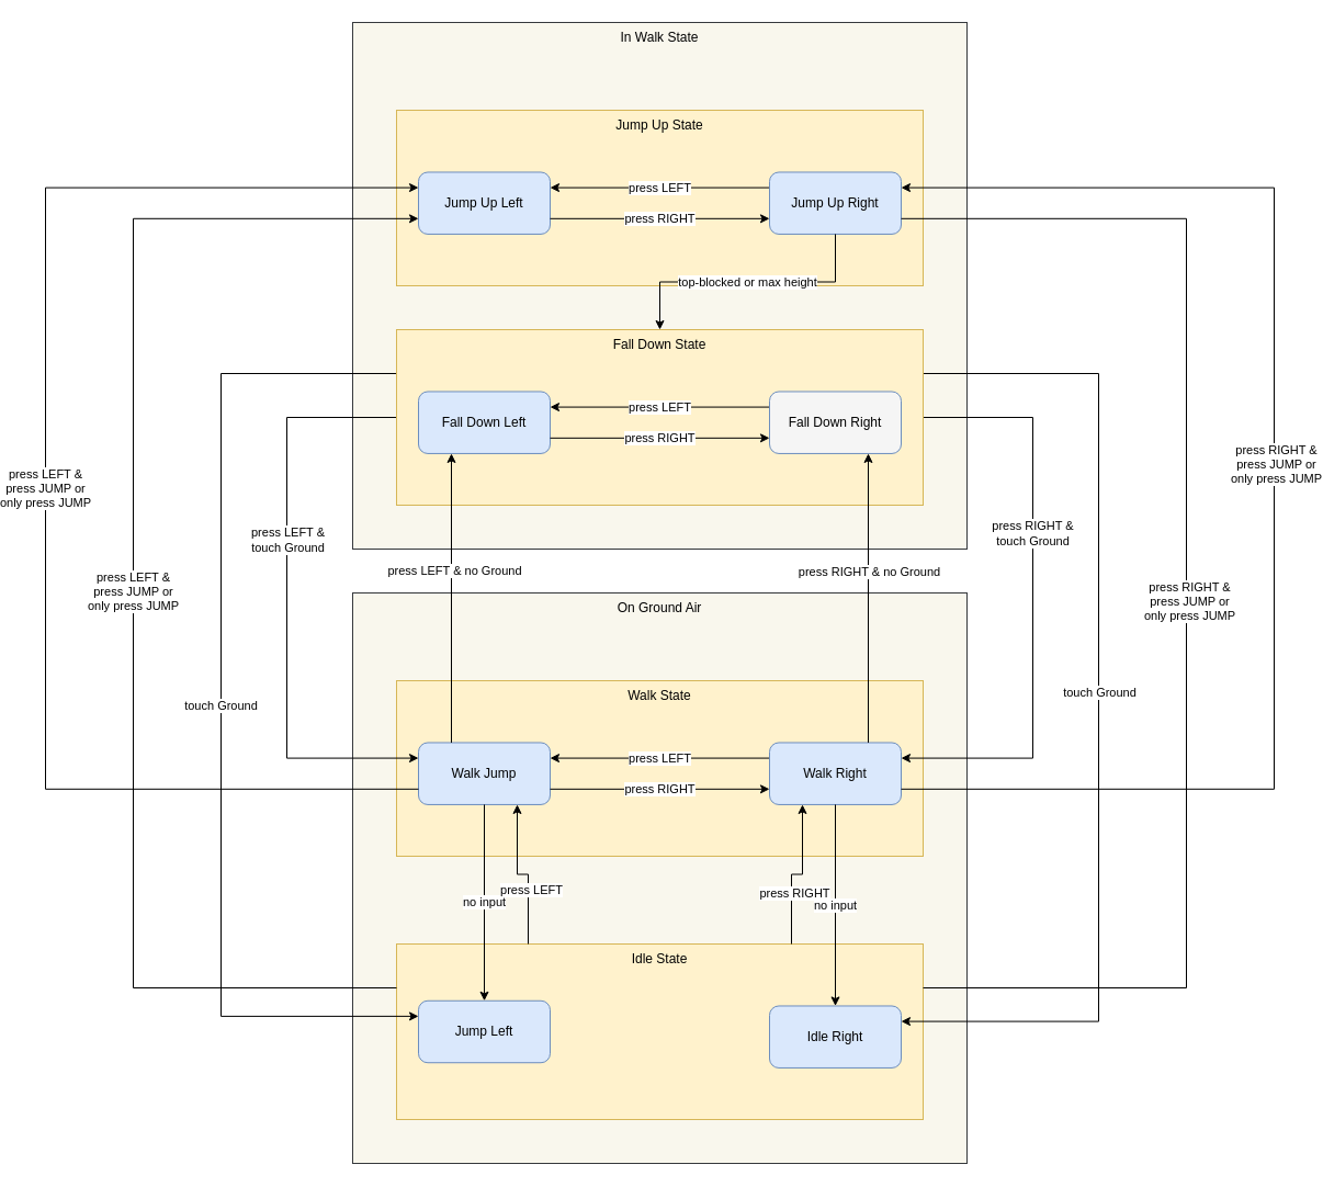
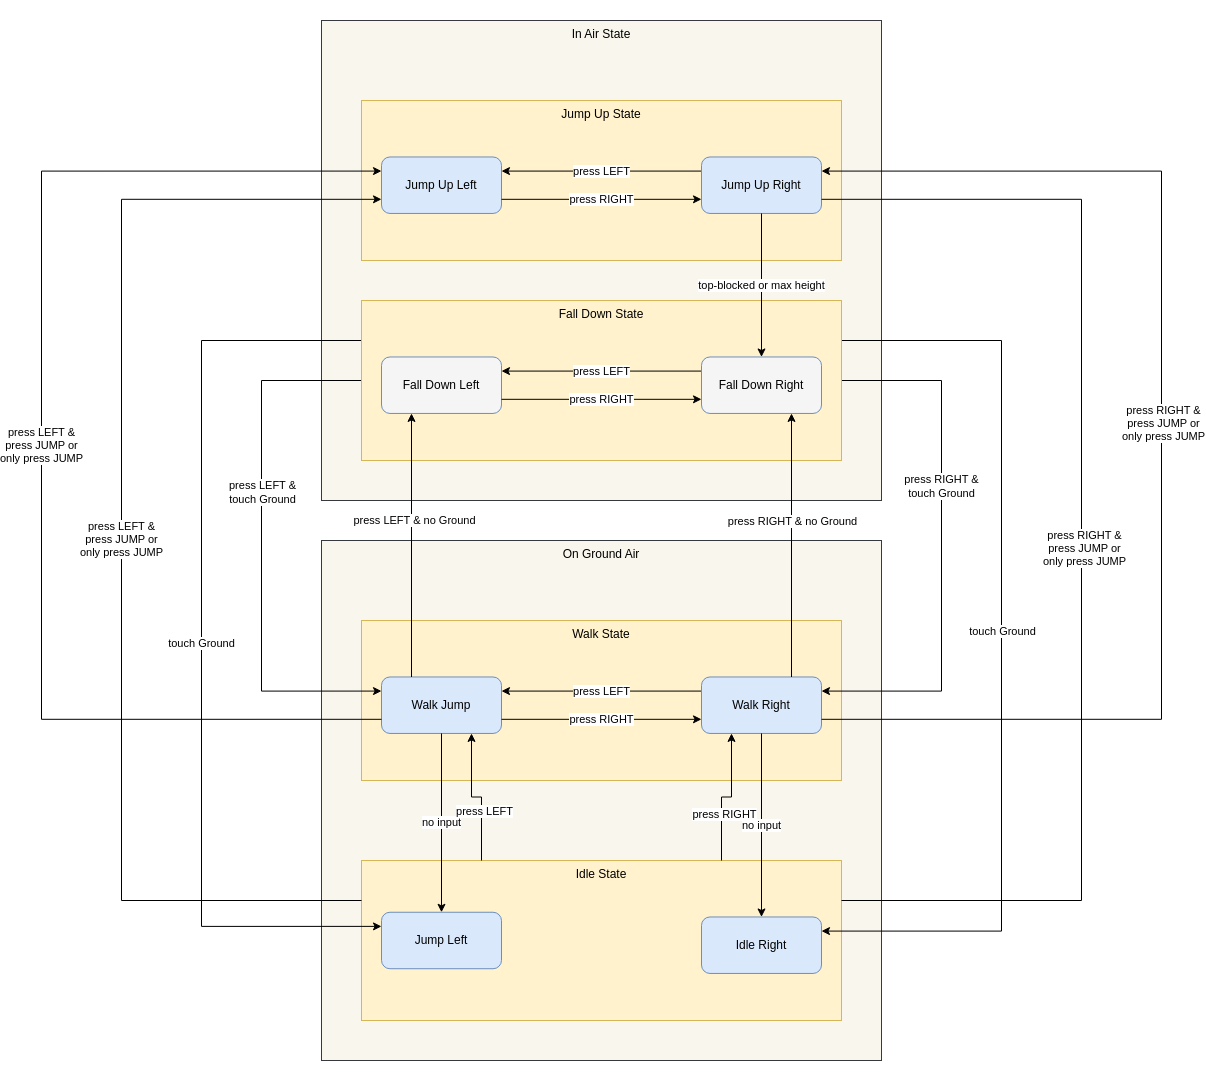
  <mxCell id="0" />
  <mxCell id="1" parent="0" />
- <mxCell id="2" value="In Walk State" style="rounded=0;whiteSpace=wrap;html=1;fillColor=#f9f7ed;strokeColor=#36393d;verticalAlign=top;" vertex="1" parent="1"><mxGeometry x="300" y="20" width="560" height="480" as="geometry" /></mxCell>
+ <mxCell id="2" value="In Air State" style="rounded=0;whiteSpace=wrap;html=1;fillColor=#f9f7ed;strokeColor=#36393d;verticalAlign=top;" vertex="1" parent="1"><mxGeometry x="300" y="20" width="560" height="480" as="geometry" /></mxCell>
  <mxCell id="3" value="On Ground Air" style="rounded=0;whiteSpace=wrap;html=1;fillColor=#f9f7ed;strokeColor=#36393d;verticalAlign=top;" vertex="1" parent="1"><mxGeometry x="300" y="540" width="560" height="520" as="geometry" /></mxCell>
  <mxCell id="4" value="" style="group" vertex="1" connectable="0" parent="1"><mxGeometry x="340" y="860" width="480" height="160" as="geometry" /></mxCell>
  <mxCell id="5" value="Idle State" style="rounded=0;whiteSpace=wrap;html=1;fillColor=#fff2cc;strokeColor=#d6b656;verticalAlign=top;" vertex="1" parent="4"><mxGeometry width="480" height="160" as="geometry" /></mxCell>
  <mxCell id="6" value="Jump Left" style="rounded=1;whiteSpace=wrap;html=1;fillColor=#dae8fc;strokeColor=#6c8ebf;" vertex="1" parent="4"><mxGeometry x="20" y="51.765" width="120" height="56.471" as="geometry" /></mxCell>
  <mxCell id="7" value="Idle Right" style="rounded=1;whiteSpace=wrap;html=1;fillColor=#dae8fc;strokeColor=#6c8ebf;" vertex="1" parent="4"><mxGeometry x="340" y="56.471" width="120" height="56.471" as="geometry" /></mxCell>
  <mxCell id="8" value="" style="group" vertex="1" connectable="0" parent="1"><mxGeometry x="340" y="620" width="480" height="160" as="geometry" /></mxCell>
  <mxCell id="9" value="Walk State" style="rounded=0;whiteSpace=wrap;html=1;fillColor=#fff2cc;strokeColor=#d6b656;verticalAlign=top;" vertex="1" parent="8"><mxGeometry width="480" height="160" as="geometry" /></mxCell>
  <mxCell id="10" value="Walk Jump" style="rounded=1;whiteSpace=wrap;html=1;fillColor=#dae8fc;strokeColor=#6c8ebf;" vertex="1" parent="8"><mxGeometry x="20" y="56.471" width="120" height="56.471" as="geometry" /></mxCell>
  <mxCell id="11" value="press LEFT" style="edgeStyle=orthogonalEdgeStyle;rounded=0;orthogonalLoop=1;jettySize=auto;html=1;exitX=0;exitY=0.25;exitDx=0;exitDy=0;entryX=1;entryY=0.25;entryDx=0;entryDy=0;" edge="1" parent="8" source="12" target="10"><mxGeometry relative="1" as="geometry" /></mxCell>
  <mxCell id="12" value="Walk Right" style="rounded=1;whiteSpace=wrap;html=1;fillColor=#dae8fc;strokeColor=#6c8ebf;" vertex="1" parent="8"><mxGeometry x="340" y="56.471" width="120" height="56.471" as="geometry" /></mxCell>
  <mxCell id="13" value="press RIGHT" style="edgeStyle=orthogonalEdgeStyle;rounded=0;orthogonalLoop=1;jettySize=auto;html=1;exitX=1;exitY=0.75;exitDx=0;exitDy=0;entryX=0;entryY=0.75;entryDx=0;entryDy=0;" edge="1" parent="8" source="10" target="12"><mxGeometry relative="1" as="geometry" /></mxCell>
  <mxCell id="14" value="no input" style="edgeStyle=orthogonalEdgeStyle;rounded=0;orthogonalLoop=1;jettySize=auto;html=1;exitX=0.5;exitY=1;exitDx=0;exitDy=0;entryX=0.5;entryY=0;entryDx=0;entryDy=0;" edge="1" parent="1" source="10" target="6"><mxGeometry relative="1" as="geometry" /></mxCell>
  <mxCell id="15" value="no input" style="edgeStyle=orthogonalEdgeStyle;rounded=0;orthogonalLoop=1;jettySize=auto;html=1;exitX=0.5;exitY=1;exitDx=0;exitDy=0;entryX=0.5;entryY=0;entryDx=0;entryDy=0;" edge="1" parent="1" source="12" target="7"><mxGeometry relative="1" as="geometry" /></mxCell>
  <mxCell id="16" style="edgeStyle=orthogonalEdgeStyle;rounded=0;orthogonalLoop=1;jettySize=auto;html=1;exitX=0.25;exitY=0;exitDx=0;exitDy=0;entryX=0.75;entryY=1;entryDx=0;entryDy=0;strokeColor=default;" edge="1" parent="1" source="5" target="10"><mxGeometry relative="1" as="geometry" /></mxCell>
  <mxCell id="17" value="press LEFT" style="edgeLabel;html=1;align=center;verticalAlign=middle;resizable=0;points=[];" vertex="1" connectable="0" parent="16"><mxGeometry x="-0.258" y="-2" relative="1" as="geometry"><mxPoint y="1" as="offset" /></mxGeometry></mxCell>
  <mxCell id="18" style="edgeStyle=orthogonalEdgeStyle;rounded=0;orthogonalLoop=1;jettySize=auto;html=1;exitX=0.75;exitY=0;exitDx=0;exitDy=0;entryX=0.25;entryY=1;entryDx=0;entryDy=0;strokeColor=default;" edge="1" parent="1" source="5" target="12"><mxGeometry relative="1" as="geometry" /></mxCell>
  <mxCell id="19" value="press RIGHT" style="edgeLabel;html=1;align=center;verticalAlign=middle;resizable=0;points=[];" vertex="1" connectable="0" parent="18"><mxGeometry x="-0.3" y="-2" relative="1" as="geometry"><mxPoint y="1" as="offset" /></mxGeometry></mxCell>
  <mxCell id="20" value="" style="group" vertex="1" connectable="0" parent="1"><mxGeometry x="340" y="100" width="480" height="160" as="geometry" /></mxCell>
  <mxCell id="21" value="Jump Up State" style="rounded=0;whiteSpace=wrap;html=1;fillColor=#fff2cc;strokeColor=#d6b656;verticalAlign=top;" vertex="1" parent="20"><mxGeometry width="480" height="160" as="geometry" /></mxCell>
  <mxCell id="22" value="Jump Up Left" style="rounded=1;whiteSpace=wrap;html=1;fillColor=#dae8fc;strokeColor=#6c8ebf;" vertex="1" parent="20"><mxGeometry x="20" y="56.471" width="120" height="56.471" as="geometry" /></mxCell>
  <mxCell id="23" value="press LEFT" style="edgeStyle=orthogonalEdgeStyle;rounded=0;orthogonalLoop=1;jettySize=auto;html=1;exitX=0;exitY=0.25;exitDx=0;exitDy=0;entryX=1;entryY=0.25;entryDx=0;entryDy=0;" edge="1" parent="20" source="24" target="22"><mxGeometry relative="1" as="geometry" /></mxCell>
  <mxCell id="24" value="Jump Up Right" style="rounded=1;whiteSpace=wrap;html=1;fillColor=#dae8fc;strokeColor=#6c8ebf;" vertex="1" parent="20"><mxGeometry x="340" y="56.471" width="120" height="56.471" as="geometry" /></mxCell>
  <mxCell id="25" value="press RIGHT" style="edgeStyle=orthogonalEdgeStyle;rounded=0;orthogonalLoop=1;jettySize=auto;html=1;exitX=1;exitY=0.75;exitDx=0;exitDy=0;entryX=0;entryY=0.75;entryDx=0;entryDy=0;" edge="1" parent="20" source="22" target="24"><mxGeometry relative="1" as="geometry" /></mxCell>
  <mxCell id="26" value="touch Ground" style="edgeStyle=orthogonalEdgeStyle;rounded=0;orthogonalLoop=1;jettySize=auto;html=1;exitX=0;exitY=0.25;exitDx=0;exitDy=0;entryX=0;entryY=0.25;entryDx=0;entryDy=0;" edge="1" parent="1" source="39" target="6"><mxGeometry relative="1" as="geometry"><Array as="points"><mxPoint x="180" y="340" /><mxPoint x="180" y="926" /></Array></mxGeometry></mxCell>
  <mxCell id="27" style="edgeStyle=orthogonalEdgeStyle;rounded=0;orthogonalLoop=1;jettySize=auto;html=1;exitX=0;exitY=0.5;exitDx=0;exitDy=0;entryX=0;entryY=0.25;entryDx=0;entryDy=0;" edge="1" parent="1" source="39" target="10"><mxGeometry relative="1" as="geometry"><Array as="points"><mxPoint x="240" y="380" /><mxPoint x="240" y="691" /></Array></mxGeometry></mxCell>
  <mxCell id="28" value="press LEFT &amp;amp;&lt;br&gt;touch Ground" style="edgeLabel;html=1;align=center;verticalAlign=middle;resizable=0;points=[];" vertex="1" connectable="0" parent="27"><mxGeometry x="0.045" relative="1" as="geometry"><mxPoint y="-66" as="offset" /></mxGeometry></mxCell>
  <mxCell id="29" value="press LEFT &amp;amp;&lt;br&gt;press JUMP or&lt;br&gt;only press JUMP" style="edgeStyle=orthogonalEdgeStyle;rounded=0;orthogonalLoop=1;jettySize=auto;html=1;exitX=0;exitY=0.25;exitDx=0;exitDy=0;entryX=0;entryY=0.75;entryDx=0;entryDy=0;strokeColor=default;" edge="1" parent="1" source="5" target="22"><mxGeometry relative="1" as="geometry"><Array as="points"><mxPoint x="100" y="900" /><mxPoint x="100" y="199" /></Array></mxGeometry></mxCell>
  <mxCell id="30" value="press LEFT &amp;amp;&lt;br&gt;press JUMP or&lt;br&gt;only press JUMP" style="edgeStyle=orthogonalEdgeStyle;rounded=0;orthogonalLoop=1;jettySize=auto;html=1;entryX=0;entryY=0.25;entryDx=0;entryDy=0;exitX=0;exitY=0.75;exitDx=0;exitDy=0;" edge="1" parent="1" source="10" target="22"><mxGeometry relative="1" as="geometry"><mxPoint x="260" y="800" as="sourcePoint" /><Array as="points"><mxPoint x="20" y="719" /><mxPoint x="20" y="171" /></Array></mxGeometry></mxCell>
  <mxCell id="31" style="edgeStyle=orthogonalEdgeStyle;rounded=0;orthogonalLoop=1;jettySize=auto;html=1;exitX=1;exitY=0.25;exitDx=0;exitDy=0;entryX=1;entryY=0.25;entryDx=0;entryDy=0;" edge="1" parent="1" source="39" target="7"><mxGeometry relative="1" as="geometry"><Array as="points"><mxPoint x="980" y="340" /><mxPoint x="980" y="931" /></Array></mxGeometry></mxCell>
  <mxCell id="32" value="touch Ground" style="edgeLabel;html=1;align=center;verticalAlign=middle;resizable=0;points=[];" vertex="1" connectable="0" parent="31"><mxGeometry x="-0.033" relative="1" as="geometry"><mxPoint as="offset" /></mxGeometry></mxCell>
  <mxCell id="33" value="press RIGHT &amp;amp;&lt;br&gt;touch Ground" style="edgeStyle=orthogonalEdgeStyle;rounded=0;orthogonalLoop=1;jettySize=auto;html=1;exitX=1;exitY=0.5;exitDx=0;exitDy=0;entryX=1;entryY=0.25;entryDx=0;entryDy=0;" edge="1" parent="1" source="39" target="12"><mxGeometry x="-0.223" relative="1" as="geometry"><Array as="points"><mxPoint x="920" y="380" /><mxPoint x="920" y="691" /></Array><mxPoint as="offset" /></mxGeometry></mxCell>
  <mxCell id="34" style="edgeStyle=orthogonalEdgeStyle;rounded=0;orthogonalLoop=1;jettySize=auto;html=1;exitX=1;exitY=0.25;exitDx=0;exitDy=0;entryX=1;entryY=0.75;entryDx=0;entryDy=0;strokeColor=default;endArrow=none;" edge="1" parent="1" source="5" target="24"><mxGeometry relative="1" as="geometry"><Array as="points"><mxPoint x="1060" y="900" /><mxPoint x="1060" y="199" /></Array></mxGeometry></mxCell>
  <mxCell id="35" value="press RIGHT &amp;amp;&lt;br&gt;press JUMP or&lt;br&gt;only press JUMP" style="edgeLabel;html=1;align=center;verticalAlign=middle;resizable=0;points=[];" vertex="1" connectable="0" parent="34"><mxGeometry x="-0.011" y="-2" relative="1" as="geometry"><mxPoint y="1" as="offset" /></mxGeometry></mxCell>
  <mxCell id="36" style="edgeStyle=orthogonalEdgeStyle;rounded=0;orthogonalLoop=1;jettySize=auto;html=1;exitX=1;exitY=0.75;exitDx=0;exitDy=0;entryX=1;entryY=0.25;entryDx=0;entryDy=0;" edge="1" parent="1" source="12" target="24"><mxGeometry relative="1" as="geometry"><Array as="points"><mxPoint x="1140" y="719" /><mxPoint x="1140" y="171" /></Array></mxGeometry></mxCell>
  <mxCell id="37" value="press RIGHT &amp;amp;&lt;br&gt;press JUMP or&lt;br&gt;only press JUMP" style="edgeLabel;html=1;align=center;verticalAlign=middle;resizable=0;points=[];" vertex="1" connectable="0" parent="36"><mxGeometry x="0.035" y="-2" relative="1" as="geometry"><mxPoint x="-1" as="offset" /></mxGeometry></mxCell>
  <mxCell id="38" value="" style="group" vertex="1" connectable="0" parent="1"><mxGeometry x="340" y="300" width="480" height="160" as="geometry" /></mxCell>
  <mxCell id="39" value="Fall Down State" style="rounded=0;whiteSpace=wrap;html=1;fillColor=#fff2cc;strokeColor=#d6b656;verticalAlign=top;" vertex="1" parent="38"><mxGeometry width="480" height="160" as="geometry" /></mxCell>
- <mxCell id="40" value="Fall Down Left" style="rounded=1;whiteSpace=wrap;html=1;fillColor=#dae8fc;strokeColor=#6c8ebf;" vertex="1" parent="38"><mxGeometry x="20" y="56.471" width="120" height="56.471" as="geometry" /></mxCell>
+ <mxCell id="40" value="Fall Down Left" style="rounded=1;whiteSpace=wrap;html=1;fillColor=#f5f5f5;strokeColor=#6c8ebf;" vertex="1" parent="38"><mxGeometry x="20" y="56.471" width="120" height="56.471" as="geometry" /></mxCell>
  <mxCell id="41" value="press LEFT" style="edgeStyle=orthogonalEdgeStyle;rounded=0;orthogonalLoop=1;jettySize=auto;html=1;exitX=0;exitY=0.25;exitDx=0;exitDy=0;entryX=1;entryY=0.25;entryDx=0;entryDy=0;" edge="1" parent="38" source="42" target="40"><mxGeometry relative="1" as="geometry" /></mxCell>
  <mxCell id="42" value="Fall Down Right" style="rounded=1;whiteSpace=wrap;html=1;fillColor=#f5f5f5;strokeColor=#6c8ebf;" vertex="1" parent="38"><mxGeometry x="340" y="56.471" width="120" height="56.471" as="geometry" /></mxCell>
  <mxCell id="43" value="press RIGHT" style="edgeStyle=orthogonalEdgeStyle;rounded=0;orthogonalLoop=1;jettySize=auto;html=1;exitX=1;exitY=0.75;exitDx=0;exitDy=0;entryX=0;entryY=0.75;entryDx=0;entryDy=0;" edge="1" parent="38" source="40" target="42"><mxGeometry relative="1" as="geometry" /></mxCell>
- <mxCell id="44" value="top-blocked or max height" style="edgeStyle=orthogonalEdgeStyle;rounded=0;orthogonalLoop=1;jettySize=auto;html=1;exitX=0.5;exitY=1;exitDx=0;exitDy=0;" edge="1" parent="1" source="24" target="39"><mxGeometry relative="1" as="geometry" /></mxCell>
+ <mxCell id="44" value="top-blocked or max height" style="edgeStyle=orthogonalEdgeStyle;rounded=0;orthogonalLoop=1;jettySize=auto;html=1;exitX=0.5;exitY=1;exitDx=0;exitDy=0;entryX=0.5;entryY=0;entryDx=0;entryDy=0;" edge="1" parent="1" source="24" target="42"><mxGeometry relative="1" as="geometry" /></mxCell>
  <mxCell id="45" style="edgeStyle=orthogonalEdgeStyle;rounded=0;orthogonalLoop=1;jettySize=auto;html=1;exitX=0.25;exitY=0;exitDx=0;exitDy=0;entryX=0.25;entryY=1;entryDx=0;entryDy=0;" edge="1" parent="1" source="10" target="40"><mxGeometry relative="1" as="geometry" /></mxCell>
  <mxCell id="46" value="press LEFT &amp;amp; no Ground" style="edgeLabel;html=1;align=center;verticalAlign=middle;resizable=0;points=[];" vertex="1" connectable="0" parent="45"><mxGeometry x="0.086" y="-2" relative="1" as="geometry"><mxPoint y="-14" as="offset" /></mxGeometry></mxCell>
  <mxCell id="47" style="edgeStyle=orthogonalEdgeStyle;rounded=0;orthogonalLoop=1;jettySize=auto;html=1;exitX=0.75;exitY=0;exitDx=0;exitDy=0;entryX=0.75;entryY=1;entryDx=0;entryDy=0;" edge="1" parent="1" source="12" target="42"><mxGeometry relative="1" as="geometry" /></mxCell>
  <mxCell id="48" value="press RIGHT &amp;amp; no Ground" style="edgeLabel;html=1;align=center;verticalAlign=middle;resizable=0;points=[];" vertex="1" connectable="0" parent="47"><mxGeometry x="0.042" relative="1" as="geometry"><mxPoint y="-19" as="offset" /></mxGeometry></mxCell>
